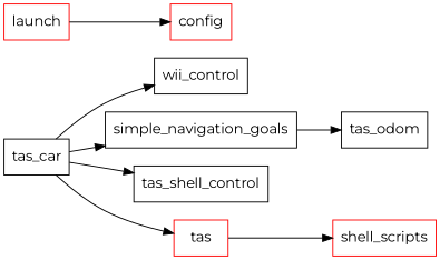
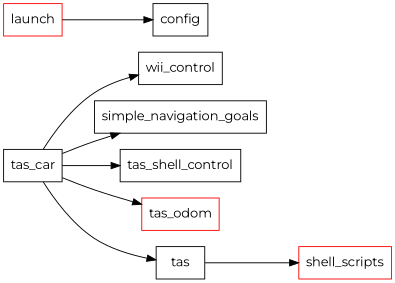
  digraph {
    fontname=Montserrat
    rankdir=LR
    node [fontname=Montserrat shape=box]
    edge [fontname=Montserrat]
    tas_car
    wii_control
    simple_navigation_goals
    n4 [label=tas_shell_control]
-   tas_odom
-   tas [color=red]
+   tas_odom [color=red]
+   tas
    shell_scripts [color=red]
    launch [color=red]
-   config [color=red]
+   config [color=black]
    tas_car -> wii_control
    tas_car -> simple_navigation_goals
    tas_car -> n4
-   simple_navigation_goals -> tas_odom
+   tas_car -> tas_odom
    tas_car -> tas
    tas -> shell_scripts
    launch -> config
  }
